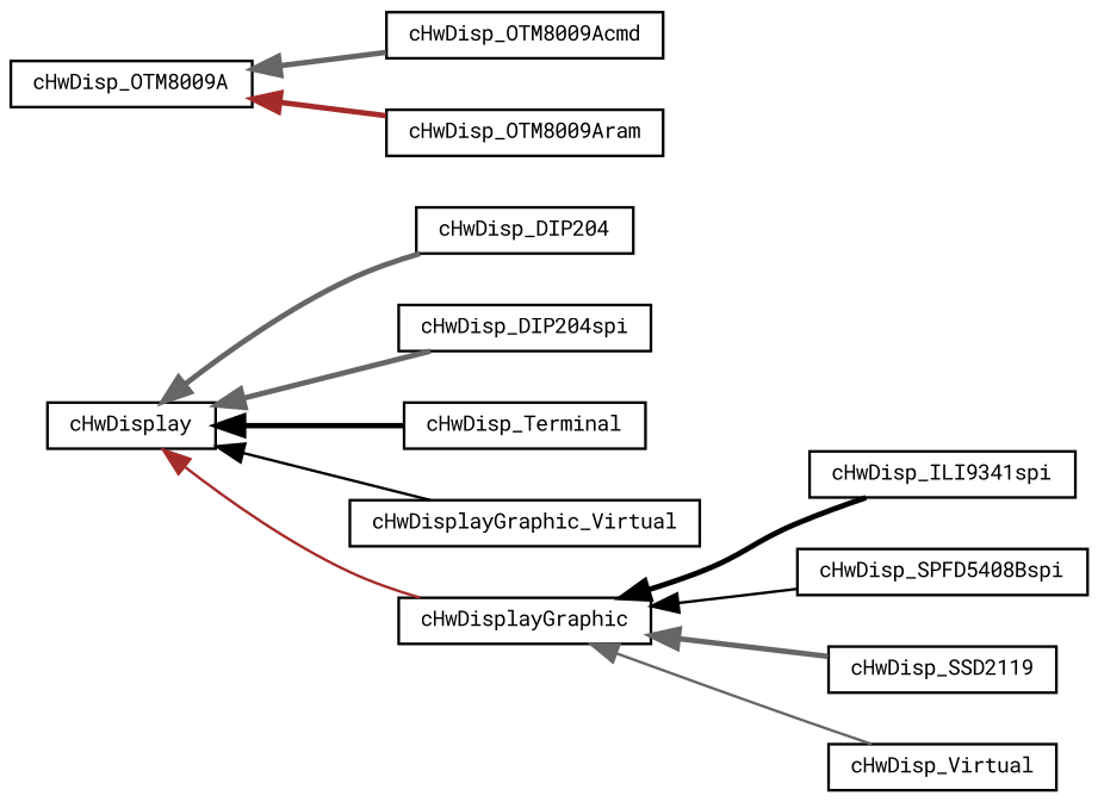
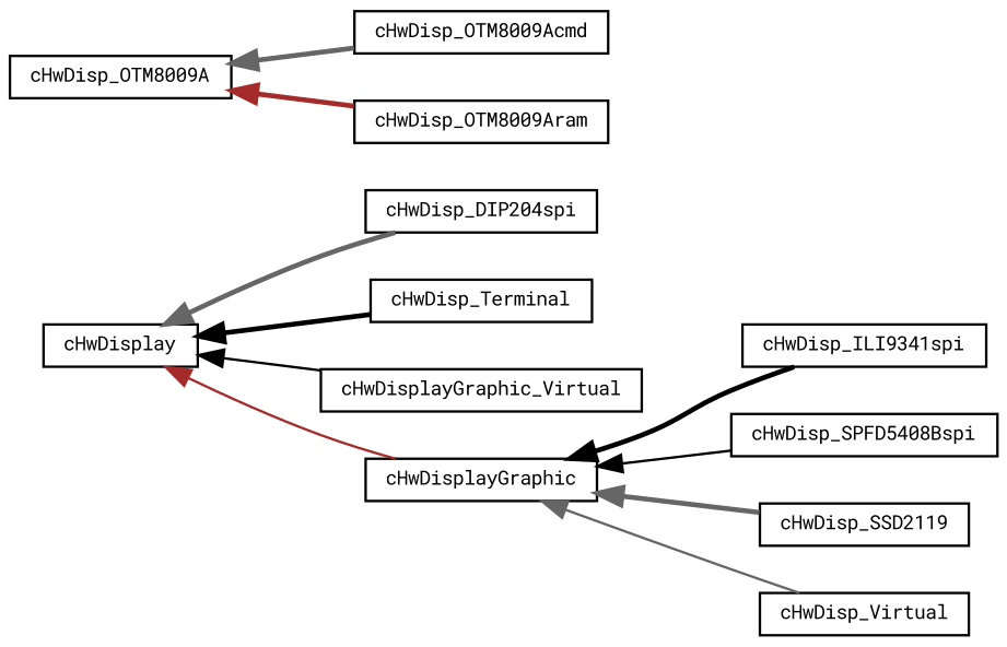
  digraph {
    fontname="Roboto Mono"
    rankdir=LR
    node [color=black fillcolor=white fontname="Roboto Mono" fontsize=8 shape=record style=filled]
    edge [color=gray40 dir=back fontname="Roboto Mono" fontsize=8 labelfontname=Sans labelfontsize=8 style=bold]
    n1 [height=0.2 label=cHwDisplay width=0.4]
-   n2 [height=0.2 label=cHwDisp_DIP204 width=0.4]
    n3 [height=0.2 label=cHwDisp_DIP204spi width=0.4]
    n4 [height=0.2 label=cHwDisp_Terminal width=0.4]
    n5 [height=0.2 label=cHwDisplayGraphic_Virtual width=0.4]
    n6 [height=0.2 label=cHwDisplayGraphic width=0.4]
    n7 [height=0.2 label=cHwDisp_ILI9341spi width=0.4]
    n8 [height=0.2 label=cHwDisp_SPFD5408Bspi width=0.4]
    n9 [height=0.2 label=cHwDisp_SSD2119 width=0.4]
    n10 [height=0.2 label=cHwDisp_Virtual width=0.4]
    n11 [height=0.2 label=cHwDisp_OTM8009A width=0.4]
    n12 [height=0.2 label=cHwDisp_OTM8009Acmd width=0.4]
    n13 [height=0.2 label=cHwDisp_OTM8009Aram width=0.4]
-   n1 -> n2
    n1 -> n3
    n1 -> n4 [color=black]
    n1 -> n5 [color=black style=solid]
    n1 -> n6 [color=brown style=solid]
    n6 -> n7 [color=black]
    n6 -> n8 [color=black style=solid]
    n6 -> n9
    n6 -> n10 [style=solid]
    n11 -> n12
    n11 -> n13 [color=brown]
  }
